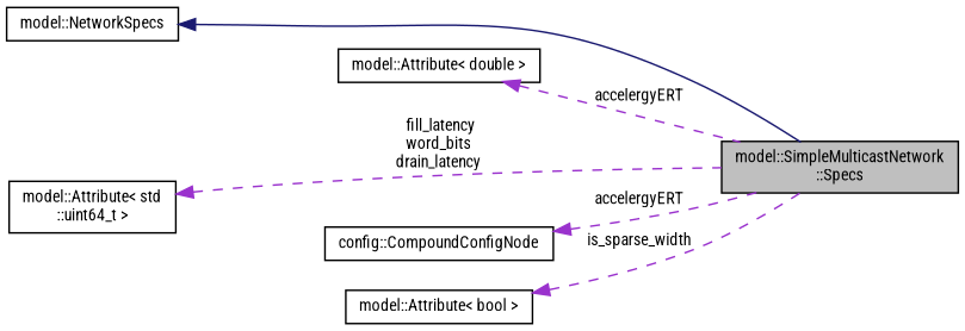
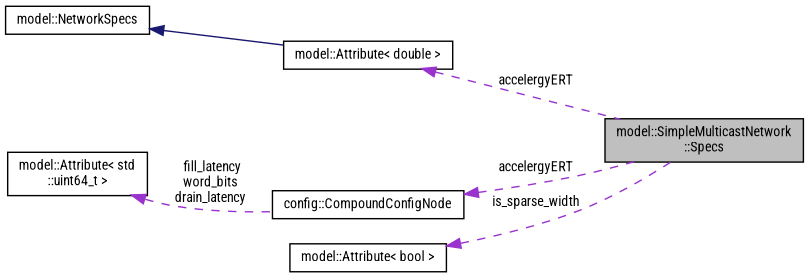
  digraph {
    fontname="Roboto Condensed"
    rankdir=LR
    node [color=black fillcolor=white fontname="Roboto Condensed" fontsize=10 shape=record style=filled]
    edge [color=darkorchid3 dir=back fontname="Roboto Condensed" fontsize=10 labelfontname=Helvetica labelfontsize=10 style=dashed]
    n1 [fillcolor=grey75 fontcolor=black height=0.2 label="model::SimpleMulticastNetwork\l::Specs" width=0.4]
    n2 [height=0.2 label="model::NetworkSpecs" width=0.4]
    n3 [height=0.2 label="model::Attribute\< double \>" width=0.4]
    n4 [height=0.2 label="config::CompoundConfigNode" width=0.4]
    n5 [height=0.2 label="model::Attribute\< bool \>" width=0.4]
    n6 [height=0.2 label="model::Attribute\< std\l::uint64_t \>" width=0.4]
-   n2 -> n1 [color=midnightblue style=solid]
+   n2 -> n3 [color=midnightblue style=solid]
    n3 -> n1 [label=" accelergyERT"]
    n4 -> n1 [label=" accelergyERT"]
    n5 -> n1 [label=" is_sparse_width"]
-   n6 -> n1 [label=" fill_latency\nword_bits\ndrain_latency"]
+   n6 -> n4 [label=" fill_latency\nword_bits\ndrain_latency"]
  }
